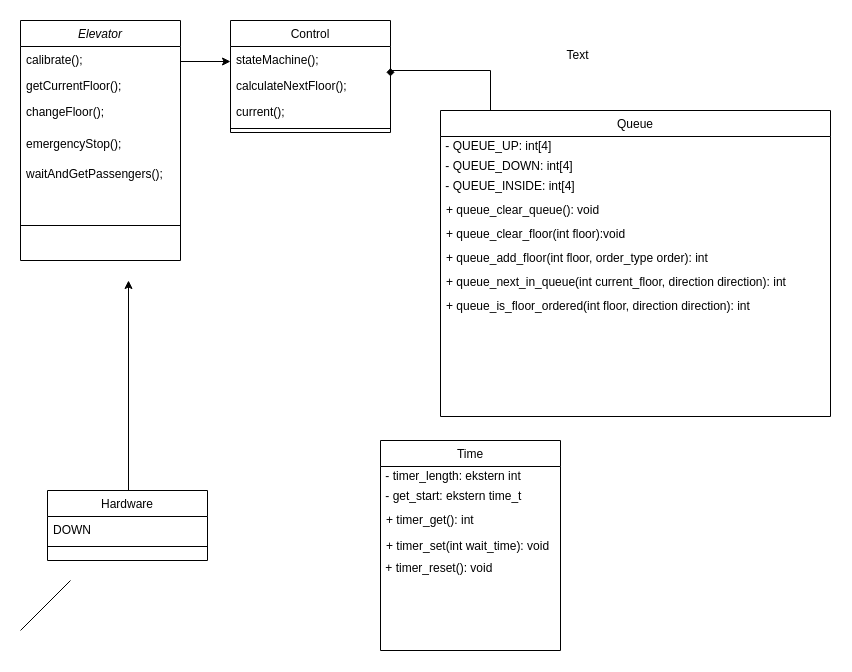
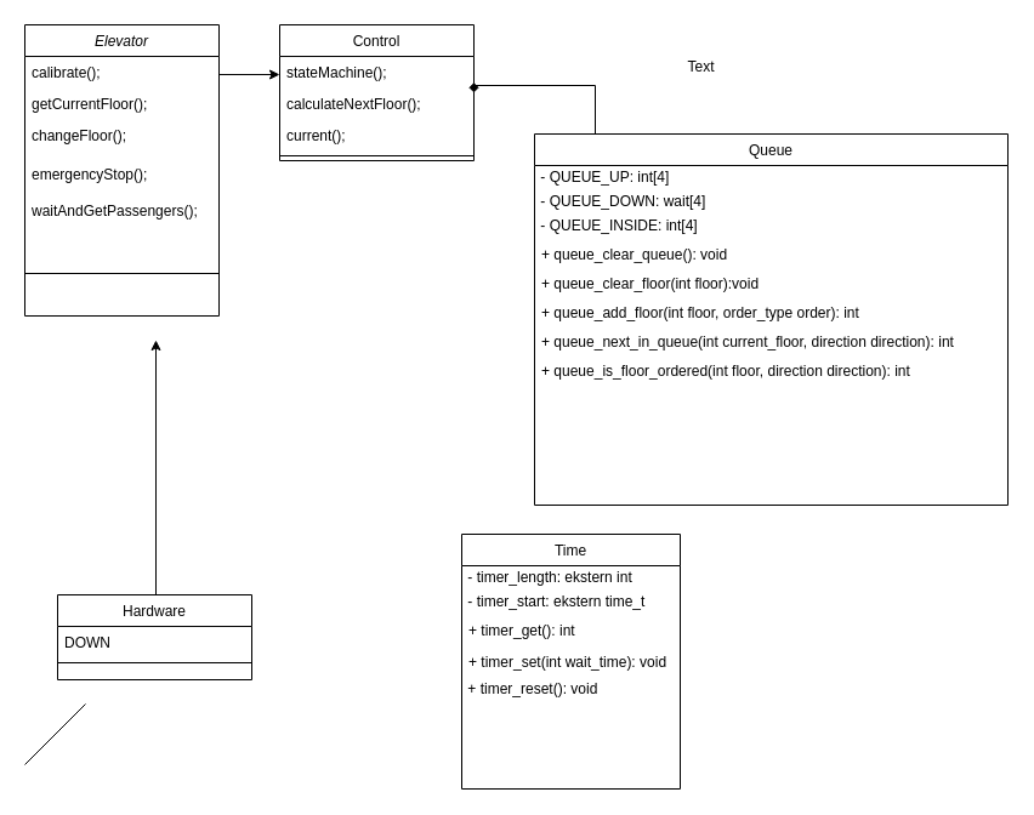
  <mxCell id="0" />
  <mxCell id="1" parent="0" />
  <mxCell id="2" value="Elevator" style="swimlane;fontStyle=2;align=center;verticalAlign=top;childLayout=stackLayout;horizontal=1;startSize=26;horizontalStack=0;resizeParent=1;resizeLast=0;collapsible=1;marginBottom=0;rounded=0;shadow=0;strokeWidth=1;" parent="1" vertex="1"><mxGeometry x="20" y="20" width="160" height="240" as="geometry"><mxRectangle x="230" y="140" width="160" height="26" as="alternateBounds" /></mxGeometry></mxCell>
  <mxCell id="3" value="calibrate();" style="text;align=left;verticalAlign=top;spacingLeft=4;spacingRight=4;overflow=hidden;rotatable=0;points=[[0,0.5],[1,0.5]];portConstraint=eastwest;" parent="2" vertex="1"><mxGeometry y="26" width="160" height="26" as="geometry" /></mxCell>
  <mxCell id="4" value="getCurrentFloor();" style="text;align=left;verticalAlign=top;spacingLeft=4;spacingRight=4;overflow=hidden;rotatable=0;points=[[0,0.5],[1,0.5]];portConstraint=eastwest;rounded=0;shadow=0;html=0;" parent="2" vertex="1"><mxGeometry y="52" width="160" height="26" as="geometry" /></mxCell>
  <mxCell id="5" value="changeFloor();" style="text;align=left;verticalAlign=top;spacingLeft=4;spacingRight=4;overflow=hidden;rotatable=0;points=[[0,0.5],[1,0.5]];portConstraint=eastwest;rounded=0;shadow=0;html=0;" parent="2" vertex="1"><mxGeometry y="78" width="160" height="32" as="geometry" /></mxCell>
  <mxCell id="6" value="emergencyStop();" style="text;align=left;verticalAlign=top;spacingLeft=4;spacingRight=4;overflow=hidden;rotatable=0;points=[[0,0.5],[1,0.5]];portConstraint=eastwest;rounded=0;shadow=0;html=0;" parent="2" vertex="1"><mxGeometry y="110" width="160" height="30" as="geometry" /></mxCell>
  <mxCell id="7" value="waitAndGetPassengers();" style="text;align=left;verticalAlign=top;spacingLeft=4;spacingRight=4;overflow=hidden;rotatable=0;points=[[0,0.5],[1,0.5]];portConstraint=eastwest;rounded=0;shadow=0;html=0;" parent="2" vertex="1"><mxGeometry y="140" width="160" height="30" as="geometry" /></mxCell>
  <mxCell id="8" value="" style="line;html=1;strokeWidth=1;align=left;verticalAlign=middle;spacingTop=-1;spacingLeft=3;spacingRight=3;rotatable=0;labelPosition=right;points=[];portConstraint=eastwest;" parent="2" vertex="1"><mxGeometry y="170" width="160" height="70" as="geometry" /></mxCell>
  <mxCell id="9" value="Time" style="swimlane;fontStyle=0;align=center;verticalAlign=top;childLayout=stackLayout;horizontal=1;startSize=26;horizontalStack=0;resizeParent=1;resizeLast=0;collapsible=1;marginBottom=0;rounded=0;shadow=0;strokeWidth=1;" parent="1" vertex="1"><mxGeometry x="380" y="440" width="180" height="210" as="geometry"><mxRectangle x="130" y="380" width="160" height="26" as="alternateBounds" /></mxGeometry></mxCell>
  <mxCell id="10" value="&amp;nbsp;- timer_length: ekstern int" style="text;html=1;align=left;verticalAlign=middle;resizable=0;points=[];autosize=1;" vertex="1" parent="9"><mxGeometry y="26" width="180" height="20" as="geometry" /></mxCell>
- <mxCell id="11" value="&amp;nbsp;- get_start: ekstern time_t" style="text;html=1;align=left;verticalAlign=middle;resizable=0;points=[];autosize=1;" vertex="1" parent="9"><mxGeometry y="46" width="180" height="20" as="geometry" /></mxCell>
+ <mxCell id="11" value="&amp;nbsp;- timer_start: ekstern time_t" style="text;html=1;align=left;verticalAlign=middle;resizable=0;points=[];autosize=1;" vertex="1" parent="9"><mxGeometry y="46" width="180" height="20" as="geometry" /></mxCell>
  <mxCell id="12" value="+ timer_get(): int" style="text;align=left;verticalAlign=top;spacingLeft=4;spacingRight=4;overflow=hidden;rotatable=0;points=[[0,0.5],[1,0.5]];portConstraint=eastwest;" parent="9" vertex="1"><mxGeometry y="66" width="180" height="26" as="geometry" /></mxCell>
  <mxCell id="13" value="+ timer_set(int wait_time): void&#10;" style="text;align=left;verticalAlign=top;spacingLeft=4;spacingRight=4;overflow=hidden;rotatable=0;points=[[0,0.5],[1,0.5]];portConstraint=eastwest;rounded=0;shadow=0;html=0;" parent="9" vertex="1"><mxGeometry y="92" width="180" height="26" as="geometry" /></mxCell>
  <mxCell id="14" value="&amp;nbsp;+ timer_reset(): void" style="text;html=1;align=left;verticalAlign=middle;resizable=0;points=[];autosize=1;" vertex="1" parent="9"><mxGeometry y="118" width="180" height="20" as="geometry" /></mxCell>
  <mxCell id="15" style="edgeStyle=orthogonalEdgeStyle;rounded=0;orthogonalLoop=1;jettySize=auto;html=1;" parent="1" edge="1"><mxGeometry relative="1" as="geometry"><mxPoint x="128" y="280" as="targetPoint" /><mxPoint x="128" y="490" as="sourcePoint" /></mxGeometry></mxCell>
  <mxCell id="16" value="Hardware" style="swimlane;fontStyle=0;align=center;verticalAlign=top;childLayout=stackLayout;horizontal=1;startSize=26;horizontalStack=0;resizeParent=1;resizeLast=0;collapsible=1;marginBottom=0;rounded=0;shadow=0;strokeWidth=1;" parent="1" vertex="1"><mxGeometry x="47" y="490" width="160" height="70" as="geometry"><mxRectangle x="340" y="380" width="170" height="26" as="alternateBounds" /></mxGeometry></mxCell>
  <mxCell id="17" value="DOWN" style="text;align=left;verticalAlign=top;spacingLeft=4;spacingRight=4;overflow=hidden;rotatable=0;points=[[0,0.5],[1,0.5]];portConstraint=eastwest;" parent="16" vertex="1"><mxGeometry y="26" width="160" height="26" as="geometry" /></mxCell>
  <mxCell id="18" value="" style="line;html=1;strokeWidth=1;align=left;verticalAlign=middle;spacingTop=-1;spacingLeft=3;spacingRight=3;rotatable=0;labelPosition=right;points=[];portConstraint=eastwest;" parent="16" vertex="1"><mxGeometry y="52" width="160" height="8" as="geometry" /></mxCell>
  <mxCell id="19" value="Control" style="swimlane;fontStyle=0;align=center;verticalAlign=top;childLayout=stackLayout;horizontal=1;startSize=26;horizontalStack=0;resizeParent=1;resizeLast=0;collapsible=1;marginBottom=0;rounded=0;shadow=0;strokeWidth=1;" parent="1" vertex="1"><mxGeometry x="230" y="20" width="160" height="112" as="geometry"><mxRectangle x="550" y="140" width="160" height="26" as="alternateBounds" /></mxGeometry></mxCell>
  <mxCell id="20" value="stateMachine();" style="text;align=left;verticalAlign=top;spacingLeft=4;spacingRight=4;overflow=hidden;rotatable=0;points=[[0,0.5],[1,0.5]];portConstraint=eastwest;" parent="19" vertex="1"><mxGeometry y="26" width="160" height="26" as="geometry" /></mxCell>
  <mxCell id="21" value="calculateNextFloor();" style="text;align=left;verticalAlign=top;spacingLeft=4;spacingRight=4;overflow=hidden;rotatable=0;points=[[0,0.5],[1,0.5]];portConstraint=eastwest;rounded=0;shadow=0;html=0;" parent="19" vertex="1"><mxGeometry y="52" width="160" height="26" as="geometry" /></mxCell>
  <mxCell id="22" value="current();" style="text;align=left;verticalAlign=top;spacingLeft=4;spacingRight=4;overflow=hidden;rotatable=0;points=[[0,0.5],[1,0.5]];portConstraint=eastwest;rounded=0;shadow=0;html=0;" parent="19" vertex="1"><mxGeometry y="78" width="160" height="26" as="geometry" /></mxCell>
  <mxCell id="23" value="" style="line;html=1;strokeWidth=1;align=left;verticalAlign=middle;spacingTop=-1;spacingLeft=3;spacingRight=3;rotatable=0;labelPosition=right;points=[];portConstraint=eastwest;" parent="19" vertex="1"><mxGeometry y="104" width="160" height="8" as="geometry" /></mxCell>
  <mxCell id="24" style="edgeStyle=orthogonalEdgeStyle;rounded=0;orthogonalLoop=1;jettySize=auto;html=1;entryX=1;entryY=0.5;entryDx=0;entryDy=0;endArrow=diamond;" parent="1" source="25" target="19" edge="1"><mxGeometry relative="1" as="geometry"><Array as="points"><mxPoint x="490" y="70" /></Array></mxGeometry></mxCell>
  <mxCell id="25" value="Queue" style="swimlane;fontStyle=0;align=center;verticalAlign=top;childLayout=stackLayout;horizontal=1;startSize=26;horizontalStack=0;resizeParent=1;resizeLast=0;collapsible=1;marginBottom=0;rounded=0;shadow=0;strokeWidth=1;" parent="1" vertex="1"><mxGeometry x="440" y="110" width="390" height="306" as="geometry"><mxRectangle x="340" y="380" width="170" height="26" as="alternateBounds" /></mxGeometry></mxCell>
  <mxCell id="26" value="&amp;nbsp;- QUEUE_UP: int[4]" style="text;html=1;align=left;verticalAlign=middle;resizable=0;points=[];autosize=1;" vertex="1" parent="25"><mxGeometry y="26" width="390" height="20" as="geometry" /></mxCell>
- <mxCell id="27" value="&amp;nbsp;- QUEUE_DOWN: int[4]" style="text;html=1;align=left;verticalAlign=middle;resizable=0;points=[];autosize=1;" vertex="1" parent="25"><mxGeometry y="46" width="390" height="20" as="geometry" /></mxCell>
+ <mxCell id="27" value="&amp;nbsp;- QUEUE_DOWN: wait[4]" style="text;html=1;align=left;verticalAlign=middle;resizable=0;points=[];autosize=1;" vertex="1" parent="25"><mxGeometry y="46" width="390" height="20" as="geometry" /></mxCell>
  <mxCell id="28" value="&amp;nbsp;- QUEUE_INSIDE: int[4]" style="text;html=1;align=left;verticalAlign=middle;resizable=0;points=[];autosize=1;" vertex="1" parent="25"><mxGeometry y="66" width="390" height="20" as="geometry" /></mxCell>
  <mxCell id="29" value="+ queue_clear_queue(): void" style="text;align=left;verticalAlign=top;spacingLeft=4;spacingRight=4;overflow=hidden;rotatable=0;points=[[0,0.5],[1,0.5]];portConstraint=eastwest;" parent="25" vertex="1"><mxGeometry y="86" width="390" height="24" as="geometry" /></mxCell>
  <mxCell id="30" value="+ queue_clear_floor(int floor):void" style="text;align=left;verticalAlign=top;spacingLeft=4;spacingRight=4;overflow=hidden;rotatable=0;points=[[0,0.5],[1,0.5]];portConstraint=eastwest;" parent="25" vertex="1"><mxGeometry y="110" width="390" height="24" as="geometry" /></mxCell>
  <mxCell id="31" value="+ queue_add_floor(int floor, order_type order): int" style="text;align=left;verticalAlign=top;spacingLeft=4;spacingRight=4;overflow=hidden;rotatable=0;points=[[0,0.5],[1,0.5]];portConstraint=eastwest;" parent="25" vertex="1"><mxGeometry y="134" width="390" height="24" as="geometry" /></mxCell>
  <mxCell id="32" value="+ queue_next_in_queue(int current_floor, direction direction): int" style="text;align=left;verticalAlign=top;spacingLeft=4;spacingRight=4;overflow=hidden;rotatable=0;points=[[0,0.5],[1,0.5]];portConstraint=eastwest;" parent="25" vertex="1"><mxGeometry y="158" width="390" height="24" as="geometry" /></mxCell>
  <mxCell id="33" value="+ queue_is_floor_ordered(int floor, direction direction): int" style="text;align=left;verticalAlign=top;spacingLeft=4;spacingRight=4;overflow=hidden;rotatable=0;points=[[0,0.5],[1,0.5]];portConstraint=eastwest;" parent="25" vertex="1"><mxGeometry y="182" width="390" height="24" as="geometry" /></mxCell>
  <mxCell id="34" style="edgeStyle=orthogonalEdgeStyle;rounded=0;orthogonalLoop=1;jettySize=auto;html=1;entryX=0;entryY=0.5;entryDx=0;entryDy=0;" parent="1" edge="1"><mxGeometry relative="1" as="geometry"><mxPoint x="180" y="61" as="sourcePoint" /><mxPoint x="230" y="61" as="targetPoint" /></mxGeometry></mxCell>
  <mxCell id="35" value="" style="endArrow=none;html=1;" edge="1" parent="1"><mxGeometry width="50" height="50" relative="1" as="geometry"><mxPoint x="20" y="630" as="sourcePoint" /><mxPoint x="70" y="580" as="targetPoint" /></mxGeometry></mxCell>
  <mxCell id="36" value="Text" style="text;html=1;align=center;verticalAlign=middle;resizable=0;points=[];autosize=1;" vertex="1" parent="1"><mxGeometry x="557" y="45" width="40" height="20" as="geometry" /></mxCell>
